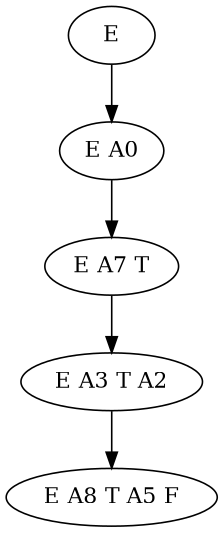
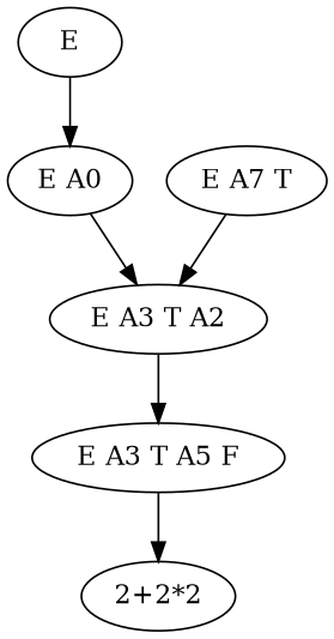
  digraph {
    E
    "E A0"
    n3 [label="E A7 T"]
    "E A3 T A2"
-   "E A3 T A5 F" [label="E A8 T A5 F"]
+   "E A3 T A5 F"
+   "2+2*2"
    E -> "E A0"
-   "E A0" -> n3
+   "E A0" -> "E A3 T A2"
    n3 -> "E A3 T A2"
    "E A3 T A2" -> "E A3 T A5 F"
+   "E A3 T A5 F" -> "2+2*2"
  }
